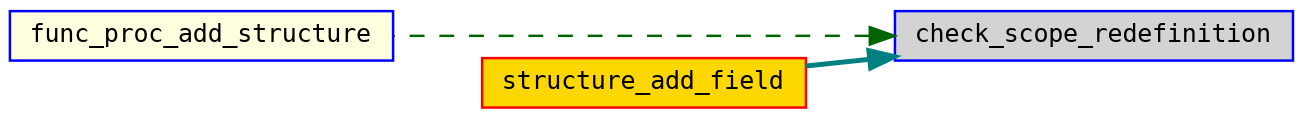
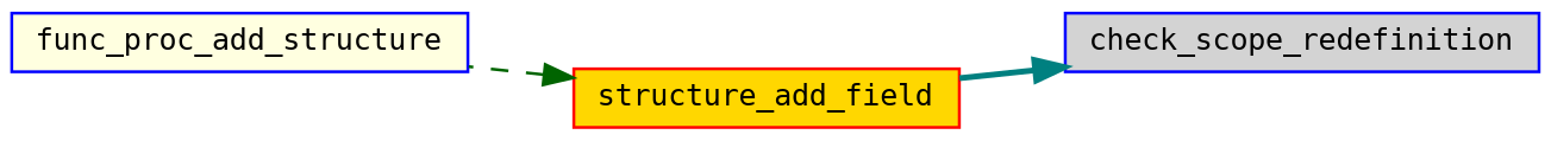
  digraph {
    fontname="DejaVu Sans Mono"
    rankdir=RL
    node [color=blue fontname="DejaVu Sans Mono" fontsize=10 shape=record style=filled]
    edge [dir=back fontname="DejaVu Sans Mono" fontsize=10 labelfontname=Helvetica labelfontsize=10]
    n1 [fillcolor=lightgrey fontcolor=black height=0.2 label=check_scope_redefinition width=0.4]
    n2 [fillcolor=lightyellow height=0.2 label=func_proc_add_structure width=0.4]
    n3 [color=red fillcolor=gold height=0.2 label=structure_add_field width=0.4]
-   n1 -> n2 [color=darkgreen style=dashed]
+   n3 -> n2 [color=darkgreen style=dashed]
    n1 -> n3 [color=teal style=bold]
  }
